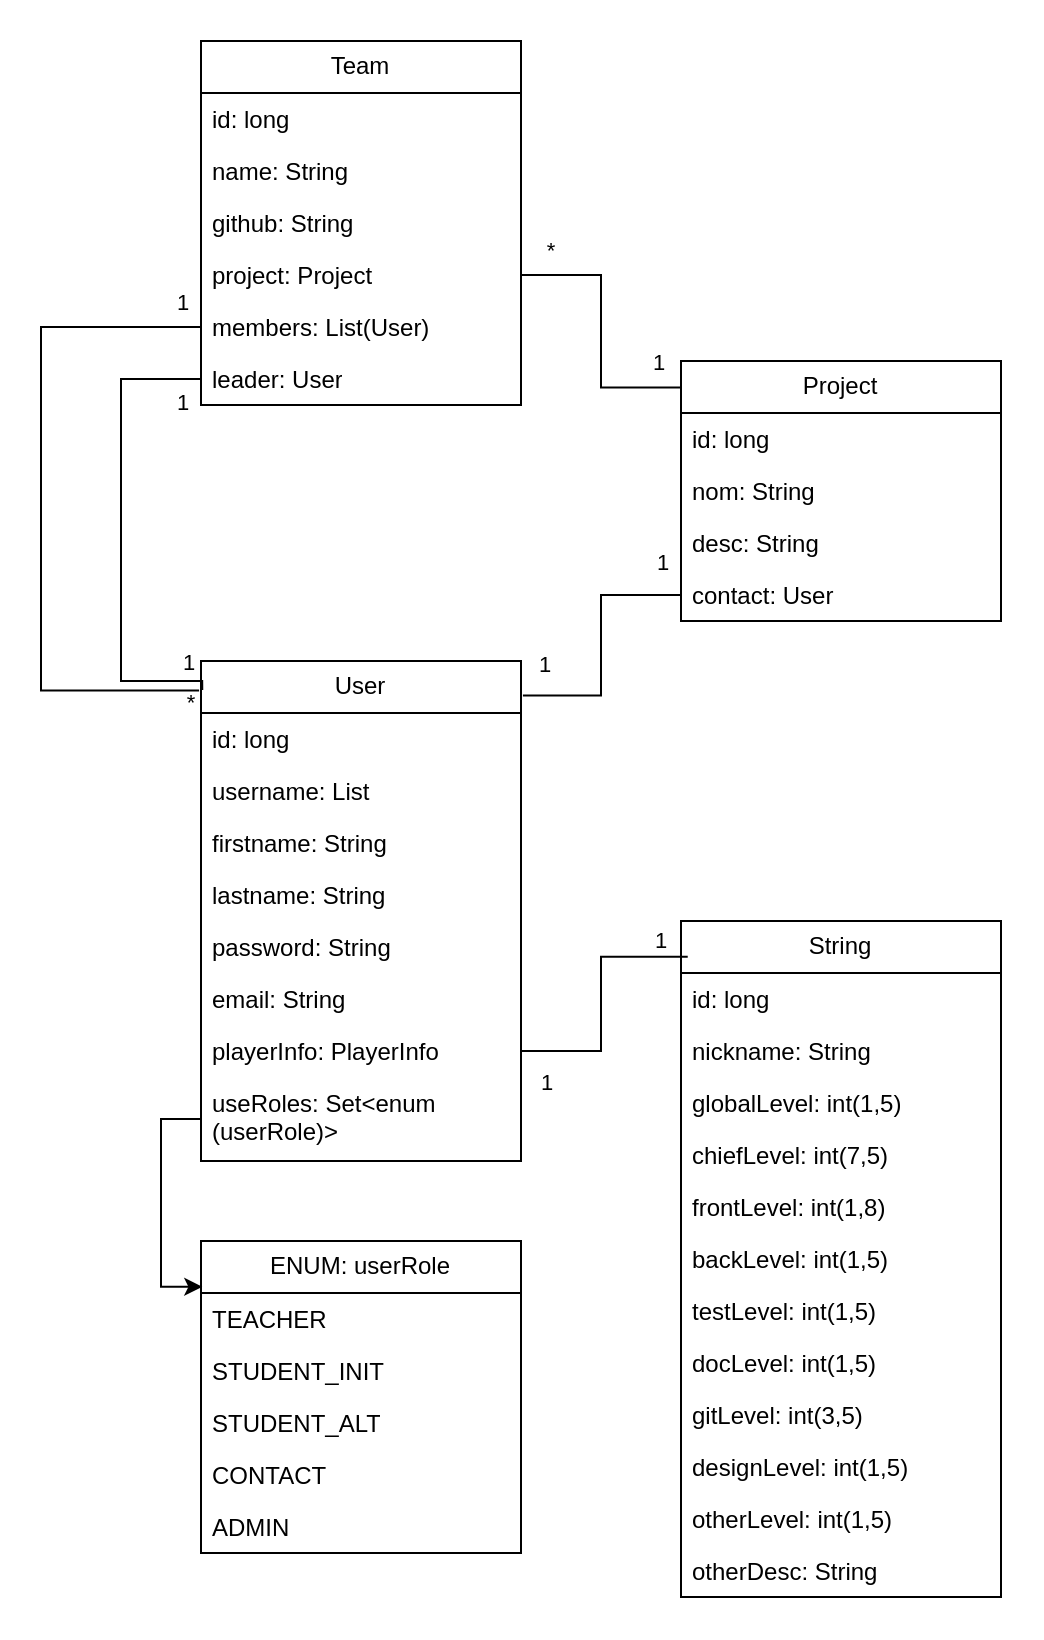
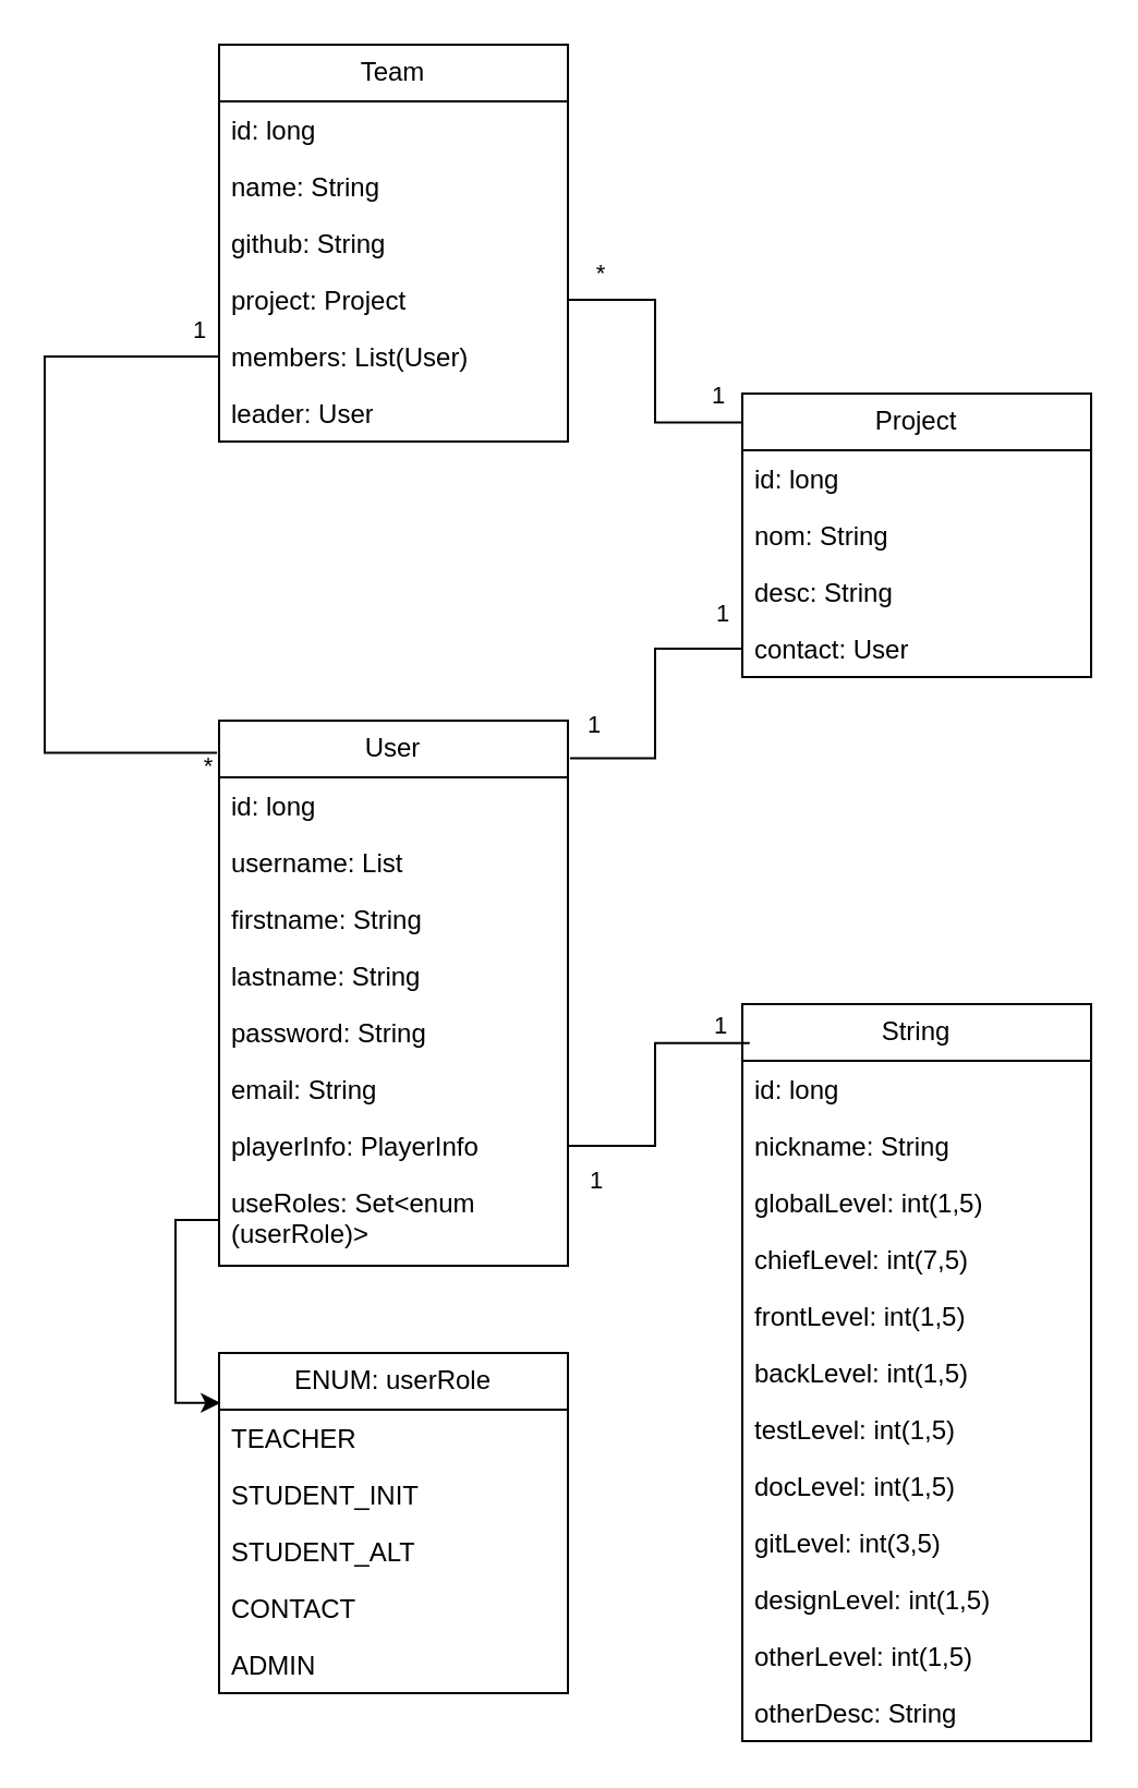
  <mxCell id="0" />
  <mxCell id="1" parent="0" />
  <mxCell id="2" value="User" style="swimlane;fontStyle=0;childLayout=stackLayout;horizontal=1;startSize=26;fillColor=none;horizontalStack=0;resizeParent=1;resizeParentMax=0;resizeLast=0;collapsible=1;marginBottom=0;whiteSpace=wrap;html=1;" parent="1" vertex="1"><mxGeometry x="100" y="330" width="160" height="250" as="geometry"><mxRectangle x="90" y="60" width="90" height="30" as="alternateBounds" /></mxGeometry></mxCell>
  <mxCell id="3" value="id: long" style="text;strokeColor=none;fillColor=none;align=left;verticalAlign=top;spacingLeft=4;spacingRight=4;overflow=hidden;rotatable=0;points=[[0,0.5],[1,0.5]];portConstraint=eastwest;whiteSpace=wrap;html=1;" parent="2" vertex="1"><mxGeometry y="26" width="160" height="26" as="geometry" /></mxCell>
  <mxCell id="4" value="username: List" style="text;strokeColor=none;fillColor=none;align=left;verticalAlign=top;spacingLeft=4;spacingRight=4;overflow=hidden;rotatable=0;points=[[0,0.5],[1,0.5]];portConstraint=eastwest;whiteSpace=wrap;html=1;" parent="2" vertex="1"><mxGeometry y="52" width="160" height="26" as="geometry" /></mxCell>
  <mxCell id="5" value="firstname: String" style="text;strokeColor=none;fillColor=none;align=left;verticalAlign=top;spacingLeft=4;spacingRight=4;overflow=hidden;rotatable=0;points=[[0,0.5],[1,0.5]];portConstraint=eastwest;whiteSpace=wrap;html=1;" parent="2" vertex="1"><mxGeometry y="78" width="160" height="26" as="geometry" /></mxCell>
  <mxCell id="6" value="lastname: String" style="text;strokeColor=none;fillColor=none;align=left;verticalAlign=top;spacingLeft=4;spacingRight=4;overflow=hidden;rotatable=0;points=[[0,0.5],[1,0.5]];portConstraint=eastwest;whiteSpace=wrap;html=1;" parent="2" vertex="1"><mxGeometry y="104" width="160" height="26" as="geometry" /></mxCell>
  <mxCell id="7" value="password: String" style="text;strokeColor=none;fillColor=none;align=left;verticalAlign=top;spacingLeft=4;spacingRight=4;overflow=hidden;rotatable=0;points=[[0,0.5],[1,0.5]];portConstraint=eastwest;whiteSpace=wrap;html=1;" parent="2" vertex="1"><mxGeometry y="130" width="160" height="26" as="geometry" /></mxCell>
  <mxCell id="8" value="email: String" style="text;strokeColor=none;fillColor=none;align=left;verticalAlign=top;spacingLeft=4;spacingRight=4;overflow=hidden;rotatable=0;points=[[0,0.5],[1,0.5]];portConstraint=eastwest;whiteSpace=wrap;html=1;" parent="2" vertex="1"><mxGeometry y="156" width="160" height="26" as="geometry" /></mxCell>
  <mxCell id="9" value="playerInfo: PlayerInfo" style="text;strokeColor=none;fillColor=none;align=left;verticalAlign=top;spacingLeft=4;spacingRight=4;overflow=hidden;rotatable=0;points=[[0,0.5],[1,0.5]];portConstraint=eastwest;whiteSpace=wrap;html=1;" parent="2" vertex="1"><mxGeometry y="182" width="160" height="26" as="geometry" /></mxCell>
  <mxCell id="10" value="useRoles: Set&amp;lt;enum (userRole)&amp;gt;" style="text;strokeColor=none;fillColor=none;align=left;verticalAlign=top;spacingLeft=4;spacingRight=4;overflow=hidden;rotatable=0;points=[[0,0.5],[1,0.5]];portConstraint=eastwest;whiteSpace=wrap;html=1;" parent="2" vertex="1"><mxGeometry y="208" width="160" height="42" as="geometry" /></mxCell>
  <mxCell id="11" value="String" style="swimlane;fontStyle=0;childLayout=stackLayout;horizontal=1;startSize=26;fillColor=none;horizontalStack=0;resizeParent=1;resizeParentMax=0;resizeLast=0;collapsible=1;marginBottom=0;whiteSpace=wrap;html=1;" parent="1" vertex="1"><mxGeometry x="340" y="460" width="160" height="338" as="geometry"><mxRectangle x="90" y="60" width="90" height="30" as="alternateBounds" /></mxGeometry></mxCell>
  <mxCell id="12" value="id: long" style="text;strokeColor=none;fillColor=none;align=left;verticalAlign=top;spacingLeft=4;spacingRight=4;overflow=hidden;rotatable=0;points=[[0,0.5],[1,0.5]];portConstraint=eastwest;whiteSpace=wrap;html=1;" parent="11" vertex="1"><mxGeometry y="26" width="160" height="26" as="geometry" /></mxCell>
  <mxCell id="13" value="nickname: String" style="text;strokeColor=none;fillColor=none;align=left;verticalAlign=top;spacingLeft=4;spacingRight=4;overflow=hidden;rotatable=0;points=[[0,0.5],[1,0.5]];portConstraint=eastwest;whiteSpace=wrap;html=1;" parent="11" vertex="1"><mxGeometry y="52" width="160" height="26" as="geometry" /></mxCell>
  <mxCell id="14" value="globalLevel: int(1,5)" style="text;strokeColor=none;fillColor=none;align=left;verticalAlign=top;spacingLeft=4;spacingRight=4;overflow=hidden;rotatable=0;points=[[0,0.5],[1,0.5]];portConstraint=eastwest;whiteSpace=wrap;html=1;" parent="11" vertex="1"><mxGeometry y="78" width="160" height="26" as="geometry" /></mxCell>
  <mxCell id="15" value="chiefLevel: int(7,5)" style="text;strokeColor=none;fillColor=none;align=left;verticalAlign=top;spacingLeft=4;spacingRight=4;overflow=hidden;rotatable=0;points=[[0,0.5],[1,0.5]];portConstraint=eastwest;whiteSpace=wrap;html=1;" parent="11" vertex="1"><mxGeometry y="104" width="160" height="26" as="geometry" /></mxCell>
- <mxCell id="16" value="frontLevel: int(1,8)" style="text;strokeColor=none;fillColor=none;align=left;verticalAlign=top;spacingLeft=4;spacingRight=4;overflow=hidden;rotatable=0;points=[[0,0.5],[1,0.5]];portConstraint=eastwest;whiteSpace=wrap;html=1;" parent="11" vertex="1"><mxGeometry y="130" width="160" height="26" as="geometry" /></mxCell>
+ <mxCell id="16" value="frontLevel: int(1,5)" style="text;strokeColor=none;fillColor=none;align=left;verticalAlign=top;spacingLeft=4;spacingRight=4;overflow=hidden;rotatable=0;points=[[0,0.5],[1,0.5]];portConstraint=eastwest;whiteSpace=wrap;html=1;" parent="11" vertex="1"><mxGeometry y="130" width="160" height="26" as="geometry" /></mxCell>
  <mxCell id="17" value="backLevel: int(1,5)" style="text;strokeColor=none;fillColor=none;align=left;verticalAlign=top;spacingLeft=4;spacingRight=4;overflow=hidden;rotatable=0;points=[[0,0.5],[1,0.5]];portConstraint=eastwest;whiteSpace=wrap;html=1;" parent="11" vertex="1"><mxGeometry y="156" width="160" height="26" as="geometry" /></mxCell>
  <mxCell id="18" value="testLevel: int(1,5)" style="text;strokeColor=none;fillColor=none;align=left;verticalAlign=top;spacingLeft=4;spacingRight=4;overflow=hidden;rotatable=0;points=[[0,0.5],[1,0.5]];portConstraint=eastwest;whiteSpace=wrap;html=1;" parent="11" vertex="1"><mxGeometry y="182" width="160" height="26" as="geometry" /></mxCell>
  <mxCell id="19" value="docLevel: int(1,5)" style="text;strokeColor=none;fillColor=none;align=left;verticalAlign=top;spacingLeft=4;spacingRight=4;overflow=hidden;rotatable=0;points=[[0,0.5],[1,0.5]];portConstraint=eastwest;whiteSpace=wrap;html=1;" parent="11" vertex="1"><mxGeometry y="208" width="160" height="26" as="geometry" /></mxCell>
  <mxCell id="20" value="gitLevel: int(3,5)" style="text;strokeColor=none;fillColor=none;align=left;verticalAlign=top;spacingLeft=4;spacingRight=4;overflow=hidden;rotatable=0;points=[[0,0.5],[1,0.5]];portConstraint=eastwest;whiteSpace=wrap;html=1;" parent="11" vertex="1"><mxGeometry y="234" width="160" height="26" as="geometry" /></mxCell>
  <mxCell id="21" value="designLevel: int(1,5)" style="text;strokeColor=none;fillColor=none;align=left;verticalAlign=top;spacingLeft=4;spacingRight=4;overflow=hidden;rotatable=0;points=[[0,0.5],[1,0.5]];portConstraint=eastwest;whiteSpace=wrap;html=1;" parent="11" vertex="1"><mxGeometry y="260" width="160" height="26" as="geometry" /></mxCell>
  <mxCell id="22" value="otherLevel: int(1,5)" style="text;strokeColor=none;fillColor=none;align=left;verticalAlign=top;spacingLeft=4;spacingRight=4;overflow=hidden;rotatable=0;points=[[0,0.5],[1,0.5]];portConstraint=eastwest;whiteSpace=wrap;html=1;" parent="11" vertex="1"><mxGeometry y="286" width="160" height="26" as="geometry" /></mxCell>
  <mxCell id="23" value="otherDesc: String" style="text;strokeColor=none;fillColor=none;align=left;verticalAlign=top;spacingLeft=4;spacingRight=4;overflow=hidden;rotatable=0;points=[[0,0.5],[1,0.5]];portConstraint=eastwest;whiteSpace=wrap;html=1;" parent="11" vertex="1"><mxGeometry y="312" width="160" height="26" as="geometry" /></mxCell>
  <mxCell id="24" style="edgeStyle=orthogonalEdgeStyle;rounded=0;orthogonalLoop=1;jettySize=auto;html=1;entryX=0.021;entryY=0.053;entryDx=0;entryDy=0;entryPerimeter=0;endArrow=none;endFill=0;" parent="1" source="9" target="11" edge="1"><mxGeometry relative="1" as="geometry" /></mxCell>
  <mxCell id="25" value="1" style="edgeLabel;html=1;align=center;verticalAlign=middle;resizable=0;points=[];" parent="24" vertex="1" connectable="0"><mxGeometry x="0.706" y="4" relative="1" as="geometry"><mxPoint x="6" y="-4" as="offset" /></mxGeometry></mxCell>
  <mxCell id="26" value="1" style="edgeLabel;html=1;align=center;verticalAlign=middle;resizable=0;points=[];" parent="24" vertex="1" connectable="0"><mxGeometry x="-0.82" relative="1" as="geometry"><mxPoint y="15" as="offset" /></mxGeometry></mxCell>
  <mxCell id="27" value="ENUM: userRole" style="swimlane;fontStyle=0;childLayout=stackLayout;horizontal=1;startSize=26;fillColor=none;horizontalStack=0;resizeParent=1;resizeParentMax=0;resizeLast=0;collapsible=1;marginBottom=0;whiteSpace=wrap;html=1;" parent="1" vertex="1"><mxGeometry x="100" y="620" width="160" height="156" as="geometry"><mxRectangle x="90" y="60" width="90" height="30" as="alternateBounds" /></mxGeometry></mxCell>
  <mxCell id="28" value="TEACHER" style="text;strokeColor=none;fillColor=none;align=left;verticalAlign=top;spacingLeft=4;spacingRight=4;overflow=hidden;rotatable=0;points=[[0,0.5],[1,0.5]];portConstraint=eastwest;whiteSpace=wrap;html=1;" parent="27" vertex="1"><mxGeometry y="26" width="160" height="26" as="geometry" /></mxCell>
  <mxCell id="29" value="STUDENT_INIT" style="text;strokeColor=none;fillColor=none;align=left;verticalAlign=top;spacingLeft=4;spacingRight=4;overflow=hidden;rotatable=0;points=[[0,0.5],[1,0.5]];portConstraint=eastwest;whiteSpace=wrap;html=1;" parent="27" vertex="1"><mxGeometry y="52" width="160" height="26" as="geometry" /></mxCell>
  <mxCell id="30" value="STUDENT_ALT" style="text;strokeColor=none;fillColor=none;align=left;verticalAlign=top;spacingLeft=4;spacingRight=4;overflow=hidden;rotatable=0;points=[[0,0.5],[1,0.5]];portConstraint=eastwest;whiteSpace=wrap;html=1;" vertex="1" parent="27"><mxGeometry y="78" width="160" height="26" as="geometry" /></mxCell>
  <mxCell id="31" value="CONTACT" style="text;strokeColor=none;fillColor=none;align=left;verticalAlign=top;spacingLeft=4;spacingRight=4;overflow=hidden;rotatable=0;points=[[0,0.5],[1,0.5]];portConstraint=eastwest;whiteSpace=wrap;html=1;" parent="27" vertex="1"><mxGeometry y="104" width="160" height="26" as="geometry" /></mxCell>
  <mxCell id="32" value="ADMIN" style="text;strokeColor=none;fillColor=none;align=left;verticalAlign=top;spacingLeft=4;spacingRight=4;overflow=hidden;rotatable=0;points=[[0,0.5],[1,0.5]];portConstraint=eastwest;whiteSpace=wrap;html=1;" parent="27" vertex="1"><mxGeometry y="130" width="160" height="26" as="geometry" /></mxCell>
  <mxCell id="33" style="edgeStyle=orthogonalEdgeStyle;rounded=0;orthogonalLoop=1;jettySize=auto;html=1;entryX=0.004;entryY=0.147;entryDx=0;entryDy=0;entryPerimeter=0;" parent="1" source="10" target="27" edge="1"><mxGeometry relative="1" as="geometry" /></mxCell>
  <mxCell id="34" value="Team" style="swimlane;fontStyle=0;childLayout=stackLayout;horizontal=1;startSize=26;fillColor=none;horizontalStack=0;resizeParent=1;resizeParentMax=0;resizeLast=0;collapsible=1;marginBottom=0;whiteSpace=wrap;html=1;" parent="1" vertex="1"><mxGeometry x="100" y="20" width="160" height="182" as="geometry"><mxRectangle x="90" y="60" width="90" height="30" as="alternateBounds" /></mxGeometry></mxCell>
  <mxCell id="35" value="id: long" style="text;strokeColor=none;fillColor=none;align=left;verticalAlign=top;spacingLeft=4;spacingRight=4;overflow=hidden;rotatable=0;points=[[0,0.5],[1,0.5]];portConstraint=eastwest;whiteSpace=wrap;html=1;" parent="34" vertex="1"><mxGeometry y="26" width="160" height="26" as="geometry" /></mxCell>
  <mxCell id="36" value="name: String" style="text;strokeColor=none;fillColor=none;align=left;verticalAlign=top;spacingLeft=4;spacingRight=4;overflow=hidden;rotatable=0;points=[[0,0.5],[1,0.5]];portConstraint=eastwest;whiteSpace=wrap;html=1;" parent="34" vertex="1"><mxGeometry y="52" width="160" height="26" as="geometry" /></mxCell>
  <mxCell id="37" value="github: String" style="text;strokeColor=none;fillColor=none;align=left;verticalAlign=top;spacingLeft=4;spacingRight=4;overflow=hidden;rotatable=0;points=[[0,0.5],[1,0.5]];portConstraint=eastwest;whiteSpace=wrap;html=1;" parent="34" vertex="1"><mxGeometry y="78" width="160" height="26" as="geometry" /></mxCell>
  <mxCell id="38" value="project: Project" style="text;strokeColor=none;fillColor=none;align=left;verticalAlign=top;spacingLeft=4;spacingRight=4;overflow=hidden;rotatable=0;points=[[0,0.5],[1,0.5]];portConstraint=eastwest;whiteSpace=wrap;html=1;" parent="34" vertex="1"><mxGeometry y="104" width="160" height="26" as="geometry" /></mxCell>
  <mxCell id="39" value="members: List(User)" style="text;strokeColor=none;fillColor=none;align=left;verticalAlign=top;spacingLeft=4;spacingRight=4;overflow=hidden;rotatable=0;points=[[0,0.5],[1,0.5]];portConstraint=eastwest;whiteSpace=wrap;html=1;" parent="34" vertex="1"><mxGeometry y="130" width="160" height="26" as="geometry" /></mxCell>
  <mxCell id="40" value="leader: User" style="text;strokeColor=none;fillColor=none;align=left;verticalAlign=top;spacingLeft=4;spacingRight=4;overflow=hidden;rotatable=0;points=[[0,0.5],[1,0.5]];portConstraint=eastwest;whiteSpace=wrap;html=1;" parent="34" vertex="1"><mxGeometry y="156" width="160" height="26" as="geometry" /></mxCell>
  <mxCell id="41" value="Project" style="swimlane;fontStyle=0;childLayout=stackLayout;horizontal=1;startSize=26;fillColor=none;horizontalStack=0;resizeParent=1;resizeParentMax=0;resizeLast=0;collapsible=1;marginBottom=0;whiteSpace=wrap;html=1;" parent="1" vertex="1"><mxGeometry x="340" y="180" width="160" height="130" as="geometry" /></mxCell>
  <mxCell id="42" value="id: long" style="text;strokeColor=none;fillColor=none;align=left;verticalAlign=top;spacingLeft=4;spacingRight=4;overflow=hidden;rotatable=0;points=[[0,0.5],[1,0.5]];portConstraint=eastwest;whiteSpace=wrap;html=1;" parent="41" vertex="1"><mxGeometry y="26" width="160" height="26" as="geometry" /></mxCell>
  <mxCell id="43" value="nom: String" style="text;strokeColor=none;fillColor=none;align=left;verticalAlign=top;spacingLeft=4;spacingRight=4;overflow=hidden;rotatable=0;points=[[0,0.5],[1,0.5]];portConstraint=eastwest;whiteSpace=wrap;html=1;" parent="41" vertex="1"><mxGeometry y="52" width="160" height="26" as="geometry" /></mxCell>
  <mxCell id="44" value="desc: String" style="text;strokeColor=none;fillColor=none;align=left;verticalAlign=top;spacingLeft=4;spacingRight=4;overflow=hidden;rotatable=0;points=[[0,0.5],[1,0.5]];portConstraint=eastwest;whiteSpace=wrap;html=1;" parent="41" vertex="1"><mxGeometry y="78" width="160" height="26" as="geometry" /></mxCell>
  <mxCell id="45" value="contact: User" style="text;strokeColor=none;fillColor=none;align=left;verticalAlign=top;spacingLeft=4;spacingRight=4;overflow=hidden;rotatable=0;points=[[0,0.5],[1,0.5]];portConstraint=eastwest;whiteSpace=wrap;html=1;" parent="41" vertex="1"><mxGeometry y="104" width="160" height="26" as="geometry" /></mxCell>
  <mxCell id="46" style="edgeStyle=orthogonalEdgeStyle;rounded=0;orthogonalLoop=1;jettySize=auto;html=1;entryX=1.006;entryY=0.069;entryDx=0;entryDy=0;entryPerimeter=0;endArrow=none;endFill=0;" parent="1" source="45" target="2" edge="1"><mxGeometry relative="1" as="geometry" /></mxCell>
  <mxCell id="47" value="1" style="edgeLabel;html=1;align=center;verticalAlign=middle;resizable=0;points=[];" parent="46" vertex="1" connectable="0"><mxGeometry x="0.846" y="-2" relative="1" as="geometry"><mxPoint y="-14" as="offset" /></mxGeometry></mxCell>
  <mxCell id="48" value="1" style="edgeLabel;html=1;align=center;verticalAlign=middle;resizable=0;points=[];" parent="46" vertex="1" connectable="0"><mxGeometry x="-0.84" y="-1" relative="1" as="geometry"><mxPoint y="-16" as="offset" /></mxGeometry></mxCell>
  <mxCell id="49" style="edgeStyle=orthogonalEdgeStyle;rounded=0;orthogonalLoop=1;jettySize=auto;html=1;entryX=0.003;entryY=0.102;entryDx=0;entryDy=0;entryPerimeter=0;endArrow=none;endFill=0;" parent="1" source="38" target="41" edge="1"><mxGeometry relative="1" as="geometry" /></mxCell>
  <mxCell id="50" value="*" style="edgeLabel;html=1;align=center;verticalAlign=middle;resizable=0;points=[];" parent="49" vertex="1" connectable="0"><mxGeometry x="-0.798" y="1" relative="1" as="geometry"><mxPoint y="-12" as="offset" /></mxGeometry></mxCell>
  <mxCell id="51" value="1" style="edgeLabel;html=1;align=center;verticalAlign=middle;resizable=0;points=[];" parent="49" vertex="1" connectable="0"><mxGeometry x="0.895" y="1" relative="1" as="geometry"><mxPoint x="-5" y="-12" as="offset" /></mxGeometry></mxCell>
  <mxCell id="52" style="edgeStyle=orthogonalEdgeStyle;rounded=0;orthogonalLoop=1;jettySize=auto;html=1;entryX=-0.006;entryY=0.059;entryDx=0;entryDy=0;entryPerimeter=0;endArrow=none;endFill=0;exitX=0;exitY=0.5;exitDx=0;exitDy=0;" parent="1" source="39" target="2" edge="1"><mxGeometry relative="1" as="geometry"><Array as="points"><mxPoint x="20" y="163" /><mxPoint x="20" y="344" /></Array></mxGeometry></mxCell>
  <mxCell id="53" value="1" style="edgeLabel;html=1;align=center;verticalAlign=middle;resizable=0;points=[];" parent="52" vertex="1" connectable="0"><mxGeometry x="-0.883" y="-3" relative="1" as="geometry"><mxPoint x="10" y="-10" as="offset" /></mxGeometry></mxCell>
  <mxCell id="54" value="*" style="edgeLabel;html=1;align=center;verticalAlign=middle;resizable=0;points=[];fontColor=default;labelBackgroundColor=none;" parent="52" vertex="1" connectable="0"><mxGeometry x="0.627" y="1" relative="1" as="geometry"><mxPoint x="59" y="7" as="offset" /></mxGeometry></mxCell>
- <mxCell id="55" style="edgeStyle=orthogonalEdgeStyle;rounded=0;orthogonalLoop=1;jettySize=auto;html=1;entryX=0.004;entryY=0.058;entryDx=0;entryDy=0;entryPerimeter=0;endArrow=none;endFill=0;" parent="1" source="40" target="2" edge="1"><mxGeometry relative="1" as="geometry"><Array as="points"><mxPoint x="60" y="189" /><mxPoint x="60" y="340" /><mxPoint x="101" y="340" /></Array></mxGeometry></mxCell>
- <mxCell id="56" value="1" style="edgeLabel;html=1;align=center;verticalAlign=middle;resizable=0;points=[];" parent="55" vertex="1" connectable="0"><mxGeometry x="0.897" relative="1" as="geometry"><mxPoint y="-10" as="offset" /></mxGeometry></mxCell>
- <mxCell id="57" value="1" style="edgeLabel;html=1;align=center;verticalAlign=middle;resizable=0;points=[];" parent="55" vertex="1" connectable="0"><mxGeometry x="-0.949" y="2" relative="1" as="geometry"><mxPoint x="-4" y="9" as="offset" /></mxGeometry></mxCell>
